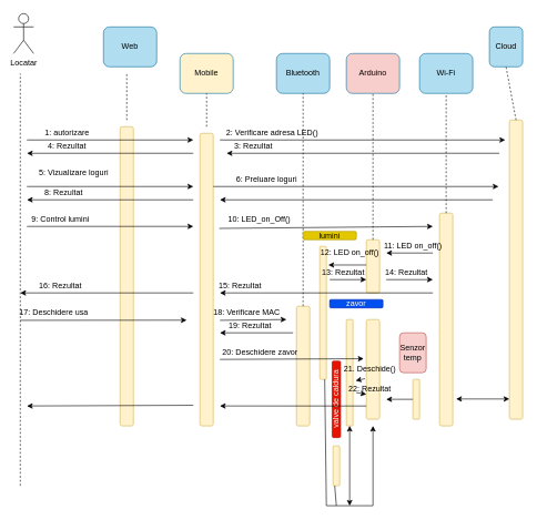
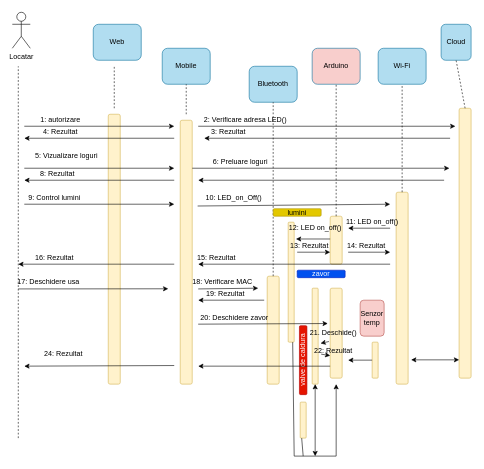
  <mxCell id="0" />
  <mxCell id="1" parent="0" />
  <mxCell id="2" value="Web" style="rounded=1;whiteSpace=wrap;html=1;fillColor=#b1ddf0;strokeColor=#10739e;" vertex="1" parent="1"><mxGeometry x="155" y="40" width="80" height="60" as="geometry" /></mxCell>
- <mxCell id="3" value="Mobile" style="rounded=1;whiteSpace=wrap;html=1;fillColor=#fff2cc;strokeColor=#10739e;" vertex="1" parent="1"><mxGeometry x="270" y="80" width="80" height="60" as="geometry" /></mxCell>
- <mxCell id="4" value="Bluetooth" style="rounded=1;whiteSpace=wrap;html=1;fillColor=#b1ddf0;strokeColor=#10739e;" vertex="1" parent="1"><mxGeometry x="415" y="80" width="80" height="60" as="geometry" /></mxCell>
+ <mxCell id="3" value="Mobile" style="rounded=1;whiteSpace=wrap;html=1;fillColor=#b1ddf0;strokeColor=#10739e;" vertex="1" parent="1"><mxGeometry x="270" y="80" width="80" height="60" as="geometry" /></mxCell>
+ <mxCell id="4" value="Bluetooth" style="rounded=1;whiteSpace=wrap;html=1;fillColor=#b1ddf0;strokeColor=#10739e;" vertex="1" parent="1"><mxGeometry x="415" y="110" width="80" height="60" as="geometry" /></mxCell>
  <mxCell id="5" value="Arduino" style="rounded=1;whiteSpace=wrap;html=1;fillColor=#f8cecc;strokeColor=#10739e;" vertex="1" parent="1"><mxGeometry x="520" y="80" width="80" height="60" as="geometry" /></mxCell>
  <mxCell id="6" value="Wi-Fi" style="rounded=1;whiteSpace=wrap;html=1;fillColor=#b1ddf0;strokeColor=#10739e;" vertex="1" parent="1"><mxGeometry x="630" y="80" width="80" height="60" as="geometry" /></mxCell>
  <mxCell id="7" value="Cloud" style="rounded=1;whiteSpace=wrap;html=1;fillColor=#b1ddf0;strokeColor=#10739e;" vertex="1" parent="1"><mxGeometry x="735" y="40" width="50" height="60" as="geometry" /></mxCell>
  <mxCell id="8" value="" style="rounded=1;whiteSpace=wrap;html=1;fillColor=#fff2cc;strokeColor=#d6b656;" vertex="1" parent="1"><mxGeometry x="180" y="190" width="20" height="450" as="geometry" /></mxCell>
  <mxCell id="9" value="" style="rounded=1;whiteSpace=wrap;html=1;fillColor=#fff2cc;strokeColor=#d6b656;" vertex="1" parent="1"><mxGeometry x="765" y="180" width="20" height="450" as="geometry" /></mxCell>
  <mxCell id="10" value="" style="endArrow=none;dashed=1;html=1;rounded=0;" edge="1" parent="1"><mxGeometry width="50" height="50" relative="1" as="geometry"><mxPoint x="190" y="180" as="sourcePoint" /><mxPoint x="190" y="110" as="targetPoint" /></mxGeometry></mxCell>
  <mxCell id="11" value="" style="rounded=1;whiteSpace=wrap;html=1;fillColor=#fff2cc;strokeColor=#d6b656;" vertex="1" parent="1"><mxGeometry x="300" y="200" width="20" height="440" as="geometry" /></mxCell>
  <mxCell id="12" value="" style="endArrow=none;dashed=1;html=1;rounded=0;entryX=0.5;entryY=1;entryDx=0;entryDy=0;exitX=0.5;exitY=0;exitDx=0;exitDy=0;" edge="1" parent="1" source="9" target="7"><mxGeometry width="50" height="50" relative="1" as="geometry"><mxPoint x="480" y="310" as="sourcePoint" /><mxPoint x="530" y="260" as="targetPoint" /></mxGeometry></mxCell>
  <mxCell id="13" value="" style="rounded=1;whiteSpace=wrap;html=1;fillColor=#fff2cc;strokeColor=#d6b656;" vertex="1" parent="1"><mxGeometry x="445" y="460" width="20" height="180" as="geometry" /></mxCell>
  <mxCell id="14" value="" style="rounded=1;whiteSpace=wrap;html=1;fillColor=#fff2cc;strokeColor=#d6b656;" vertex="1" parent="1"><mxGeometry x="550" y="360" width="20" height="80" as="geometry" /></mxCell>
  <mxCell id="15" value="" style="rounded=1;whiteSpace=wrap;html=1;fillColor=#fff2cc;strokeColor=#d6b656;" vertex="1" parent="1"><mxGeometry x="660" y="320" width="20" height="320" as="geometry" /></mxCell>
  <mxCell id="16" value="" style="rounded=1;whiteSpace=wrap;html=1;fillColor=#fff2cc;strokeColor=#d6b656;" vertex="1" parent="1"><mxGeometry x="620" y="570" width="10" height="60" as="geometry" /></mxCell>
  <mxCell id="17" value="Senzor temp" style="rounded=1;whiteSpace=wrap;html=1;fillColor=#f8cecc;strokeColor=#b85450;" vertex="1" parent="1"><mxGeometry x="600" y="500" width="40" height="60" as="geometry" /></mxCell>
  <mxCell id="18" value="" style="endArrow=classic;html=1;rounded=0;exitX=0;exitY=0.5;exitDx=0;exitDy=0;" edge="1" parent="1" source="16"><mxGeometry width="50" height="50" relative="1" as="geometry"><mxPoint x="480" y="510" as="sourcePoint" /><mxPoint x="580" y="600" as="targetPoint" /></mxGeometry></mxCell>
  <mxCell id="19" value="" style="endArrow=none;dashed=1;html=1;rounded=0;entryX=0.5;entryY=1;entryDx=0;entryDy=0;" edge="1" parent="1" source="15" target="6"><mxGeometry width="50" height="50" relative="1" as="geometry"><mxPoint x="480" y="510" as="sourcePoint" /><mxPoint x="530" y="460" as="targetPoint" /></mxGeometry></mxCell>
  <mxCell id="20" value="" style="endArrow=none;dashed=1;html=1;rounded=0;entryX=0.5;entryY=1;entryDx=0;entryDy=0;" edge="1" parent="1" source="14" target="5"><mxGeometry width="50" height="50" relative="1" as="geometry"><mxPoint x="480" y="510" as="sourcePoint" /><mxPoint x="530" y="460" as="targetPoint" /></mxGeometry></mxCell>
  <mxCell id="21" value="" style="endArrow=none;dashed=1;html=1;rounded=0;entryX=0.5;entryY=1;entryDx=0;entryDy=0;exitX=0.5;exitY=0;exitDx=0;exitDy=0;" edge="1" parent="1" source="13" target="4"><mxGeometry width="50" height="50" relative="1" as="geometry"><mxPoint x="470" y="360" as="sourcePoint" /><mxPoint x="530" y="460" as="targetPoint" /></mxGeometry></mxCell>
  <mxCell id="22" value="" style="rounded=1;whiteSpace=wrap;html=1;fillColor=#fff2cc;strokeColor=#d6b656;" vertex="1" parent="1"><mxGeometry x="480" y="370" width="10" height="200" as="geometry" /></mxCell>
  <mxCell id="23" value="" style="rounded=1;whiteSpace=wrap;html=1;fillColor=#fff2cc;strokeColor=#d6b656;" vertex="1" parent="1"><mxGeometry x="500" y="670" width="10" height="60" as="geometry" /></mxCell>
  <mxCell id="24" value="" style="rounded=1;whiteSpace=wrap;html=1;fillColor=#fff2cc;strokeColor=#d6b656;" vertex="1" parent="1"><mxGeometry x="520" y="480" width="10" height="160" as="geometry" /></mxCell>
  <mxCell id="25" value="" style="endArrow=classic;html=1;rounded=0;exitX=0.75;exitY=1;exitDx=0;exitDy=0;" edge="1" parent="1" source="22"><mxGeometry width="50" height="50" relative="1" as="geometry"><mxPoint x="490" y="650" as="sourcePoint" /><mxPoint x="560" y="640" as="targetPoint" /><Array as="points"><mxPoint x="490" y="760" /><mxPoint x="560" y="760" /></Array></mxGeometry></mxCell>
  <mxCell id="26" value="" style="endArrow=none;html=1;rounded=0;entryX=0.25;entryY=1;entryDx=0;entryDy=0;" edge="1" parent="1" target="23"><mxGeometry width="50" height="50" relative="1" as="geometry"><mxPoint x="505" y="760" as="sourcePoint" /><mxPoint x="530" y="360" as="targetPoint" /><Array as="points" /></mxGeometry></mxCell>
  <mxCell id="27" value="lumini" style="rounded=1;whiteSpace=wrap;html=1;rotation=0;fillColor=#e3c800;fontColor=#000000;strokeColor=#B09500;" vertex="1" parent="1"><mxGeometry x="455" y="347.5" width="80" height="12.5" as="geometry" /></mxCell>
  <mxCell id="28" value="valve de caldura" style="rounded=1;whiteSpace=wrap;html=1;rotation=-90;fillColor=#e51400;fontColor=#ffffff;strokeColor=#B20000;" vertex="1" parent="1"><mxGeometry x="447.5" y="593.75" width="115" height="12.5" as="geometry" /></mxCell>
  <mxCell id="29" value="zavor" style="rounded=1;whiteSpace=wrap;html=1;rotation=0;fillColor=#0050ef;fontColor=#ffffff;strokeColor=#001DBC;" vertex="1" parent="1"><mxGeometry x="495" y="450" width="80" height="12.5" as="geometry" /></mxCell>
  <mxCell id="30" value="" style="endArrow=classic;startArrow=classic;html=1;rounded=0;" edge="1" parent="1"><mxGeometry width="50" height="50" relative="1" as="geometry"><mxPoint x="765" y="599.5" as="sourcePoint" /><mxPoint x="685" y="599.5" as="targetPoint" /><Array as="points" /></mxGeometry></mxCell>
  <mxCell id="31" value="" style="endArrow=classic;startArrow=classic;html=1;rounded=0;entryX=0.5;entryY=1;entryDx=0;entryDy=0;" edge="1" parent="1" target="24"><mxGeometry width="50" height="50" relative="1" as="geometry"><mxPoint x="525" y="760" as="sourcePoint" /><mxPoint x="530" y="350" as="targetPoint" /></mxGeometry></mxCell>
  <mxCell id="32" value="Locatar" style="shape=umlActor;verticalLabelPosition=bottom;verticalAlign=top;html=1;outlineConnect=0;" vertex="1" parent="1"><mxGeometry x="20" y="20" width="30" height="60" as="geometry" /></mxCell>
  <mxCell id="33" value="" style="endArrow=none;dashed=1;html=1;rounded=0;" edge="1" parent="1"><mxGeometry width="50" height="50" relative="1" as="geometry"><mxPoint x="30" y="730" as="sourcePoint" /><mxPoint x="30" y="110" as="targetPoint" /></mxGeometry></mxCell>
  <mxCell id="34" value="" style="endArrow=classic;html=1;rounded=0;" edge="1" parent="1"><mxGeometry width="50" height="50" relative="1" as="geometry"><mxPoint x="40" y="210" as="sourcePoint" /><mxPoint x="290" y="210" as="targetPoint" /><Array as="points" /></mxGeometry></mxCell>
  <mxCell id="35" value="" style="endArrow=classic;html=1;rounded=0;" edge="1" parent="1"><mxGeometry width="50" height="50" relative="1" as="geometry"><mxPoint x="330" y="210" as="sourcePoint" /><mxPoint x="758.75" y="210" as="targetPoint" /></mxGeometry></mxCell>
  <mxCell id="36" value="1: autorizare" style="text;html=1;align=center;verticalAlign=middle;resizable=0;points=[];autosize=1;strokeColor=none;fillColor=none;" vertex="1" parent="1"><mxGeometry x="60" y="190" width="80" height="20" as="geometry" /></mxCell>
  <mxCell id="37" value="2: Verificare adresa LED()&amp;nbsp;" style="text;html=1;align=center;verticalAlign=middle;resizable=0;points=[];autosize=1;strokeColor=none;fillColor=none;" vertex="1" parent="1"><mxGeometry x="330" y="190" width="160" height="20" as="geometry" /></mxCell>
  <mxCell id="38" value="" style="endArrow=none;dashed=1;html=1;rounded=0;entryX=0.5;entryY=1;entryDx=0;entryDy=0;" edge="1" parent="1" target="3"><mxGeometry width="50" height="50" relative="1" as="geometry"><mxPoint x="310" y="190" as="sourcePoint" /><mxPoint x="340" y="150" as="targetPoint" /></mxGeometry></mxCell>
  <mxCell id="39" value="" style="endArrow=classic;html=1;rounded=0;" edge="1" parent="1"><mxGeometry width="50" height="50" relative="1" as="geometry"><mxPoint x="750" y="230" as="sourcePoint" /><mxPoint x="340" y="230" as="targetPoint" /></mxGeometry></mxCell>
  <mxCell id="40" value="3: Rezultat" style="text;html=1;align=center;verticalAlign=middle;resizable=0;points=[];autosize=1;strokeColor=none;fillColor=none;" vertex="1" parent="1"><mxGeometry x="345" y="210" width="70" height="20" as="geometry" /></mxCell>
  <mxCell id="41" value="" style="endArrow=classic;html=1;rounded=0;" edge="1" parent="1"><mxGeometry width="50" height="50" relative="1" as="geometry"><mxPoint x="290" y="230" as="sourcePoint" /><mxPoint x="40" y="230" as="targetPoint" /></mxGeometry></mxCell>
  <mxCell id="42" value="4: Rezultat" style="text;html=1;align=center;verticalAlign=middle;resizable=0;points=[];autosize=1;strokeColor=none;fillColor=none;" vertex="1" parent="1"><mxGeometry x="65" y="210" width="70" height="20" as="geometry" /></mxCell>
  <mxCell id="43" value="" style="endArrow=classic;html=1;rounded=0;" edge="1" parent="1"><mxGeometry width="50" height="50" relative="1" as="geometry"><mxPoint x="40" y="280" as="sourcePoint" /><mxPoint x="290" y="280" as="targetPoint" /></mxGeometry></mxCell>
  <mxCell id="44" value="5: Vizualizare loguri" style="text;html=1;align=center;verticalAlign=middle;resizable=0;points=[];autosize=1;strokeColor=none;fillColor=none;" vertex="1" parent="1"><mxGeometry x="50" y="250" width="120" height="20" as="geometry" /></mxCell>
  <mxCell id="45" value="" style="endArrow=classic;html=1;rounded=0;" edge="1" parent="1"><mxGeometry width="50" height="50" relative="1" as="geometry"><mxPoint x="320" y="280" as="sourcePoint" /><mxPoint x="748.75" y="280" as="targetPoint" /></mxGeometry></mxCell>
  <mxCell id="46" value="6: Preluare loguri" style="text;html=1;align=center;verticalAlign=middle;resizable=0;points=[];autosize=1;strokeColor=none;fillColor=none;" vertex="1" parent="1"><mxGeometry x="345" y="260" width="110" height="20" as="geometry" /></mxCell>
  <mxCell id="47" value="" style="endArrow=classic;html=1;rounded=0;" edge="1" parent="1"><mxGeometry width="50" height="50" relative="1" as="geometry"><mxPoint x="740" y="300" as="sourcePoint" /><mxPoint x="330" y="300" as="targetPoint" /></mxGeometry></mxCell>
  <mxCell id="48" value="" style="endArrow=classic;html=1;rounded=0;" edge="1" parent="1"><mxGeometry width="50" height="50" relative="1" as="geometry"><mxPoint x="290" y="300" as="sourcePoint" /><mxPoint x="40" y="300" as="targetPoint" /></mxGeometry></mxCell>
  <mxCell id="49" value="8: Rezultat" style="text;html=1;align=center;verticalAlign=middle;resizable=0;points=[];autosize=1;strokeColor=none;fillColor=none;" vertex="1" parent="1"><mxGeometry x="60" y="280" width="70" height="20" as="geometry" /></mxCell>
  <mxCell id="50" value="" style="endArrow=classic;html=1;rounded=0;" edge="1" parent="1"><mxGeometry width="50" height="50" relative="1" as="geometry"><mxPoint x="40" y="340" as="sourcePoint" /><mxPoint x="290" y="340" as="targetPoint" /></mxGeometry></mxCell>
  <mxCell id="51" value="9: Control lumini" style="text;html=1;align=center;verticalAlign=middle;resizable=0;points=[];autosize=1;strokeColor=none;fillColor=none;" vertex="1" parent="1"><mxGeometry x="40" y="320" width="100" height="20" as="geometry" /></mxCell>
  <mxCell id="52" value="10: LED_on_Off()" style="text;html=1;align=center;verticalAlign=middle;resizable=0;points=[];autosize=1;strokeColor=none;fillColor=none;" vertex="1" parent="1"><mxGeometry x="333.75" y="320" width="110" height="20" as="geometry" /></mxCell>
  <mxCell id="53" value="" style="endArrow=classic;html=1;rounded=0;" edge="1" parent="1"><mxGeometry width="50" height="50" relative="1" as="geometry"><mxPoint x="650" y="380" as="sourcePoint" /><mxPoint x="580" y="380" as="targetPoint" /></mxGeometry></mxCell>
  <mxCell id="54" value="11: LED on_off()" style="text;html=1;align=center;verticalAlign=middle;resizable=0;points=[];autosize=1;strokeColor=none;fillColor=none;" vertex="1" parent="1"><mxGeometry x="570" y="360" width="100" height="20" as="geometry" /></mxCell>
  <mxCell id="55" value="12: LED on_off()" style="text;html=1;align=center;verticalAlign=middle;resizable=0;points=[];autosize=1;strokeColor=none;fillColor=none;" vertex="1" parent="1"><mxGeometry x="475" y="370" width="100" height="20" as="geometry" /></mxCell>
  <mxCell id="56" value="" style="endArrow=classic;html=1;rounded=0;entryX=1.3;entryY=0.14;entryDx=0;entryDy=0;entryPerimeter=0;" edge="1" parent="1" target="22"><mxGeometry width="50" height="50" relative="1" as="geometry"><mxPoint x="550" y="398" as="sourcePoint" /><mxPoint x="550" y="400" as="targetPoint" /></mxGeometry></mxCell>
  <mxCell id="57" value="" style="endArrow=classic;html=1;rounded=0;exitX=-0.043;exitY=1.15;exitDx=0;exitDy=0;exitPerimeter=0;" edge="1" parent="1" source="52"><mxGeometry width="50" height="50" relative="1" as="geometry"><mxPoint x="390" y="430" as="sourcePoint" /><mxPoint x="650" y="340" as="targetPoint" /></mxGeometry></mxCell>
  <mxCell id="58" value="" style="endArrow=classic;html=1;rounded=0;entryX=0;entryY=0.75;entryDx=0;entryDy=0;" edge="1" parent="1" target="14"><mxGeometry width="50" height="50" relative="1" as="geometry"><mxPoint x="495" y="420" as="sourcePoint" /><mxPoint x="545" y="370" as="targetPoint" /></mxGeometry></mxCell>
  <mxCell id="59" value="13: Rezultat" style="text;html=1;align=center;verticalAlign=middle;resizable=0;points=[];autosize=1;strokeColor=none;fillColor=none;" vertex="1" parent="1"><mxGeometry x="475" y="400" width="80" height="20" as="geometry" /></mxCell>
  <mxCell id="60" value="" style="endArrow=classic;html=1;rounded=0;" edge="1" parent="1"><mxGeometry width="50" height="50" relative="1" as="geometry"><mxPoint x="580" y="420" as="sourcePoint" /><mxPoint x="650" y="420" as="targetPoint" /></mxGeometry></mxCell>
  <mxCell id="61" value="14: Rezultat" style="text;html=1;align=center;verticalAlign=middle;resizable=0;points=[];autosize=1;strokeColor=none;fillColor=none;" vertex="1" parent="1"><mxGeometry x="570" y="400" width="80" height="20" as="geometry" /></mxCell>
  <mxCell id="62" value="" style="endArrow=classic;html=1;rounded=0;" edge="1" parent="1"><mxGeometry width="50" height="50" relative="1" as="geometry"><mxPoint x="650" y="440" as="sourcePoint" /><mxPoint x="330" y="440" as="targetPoint" /></mxGeometry></mxCell>
  <mxCell id="63" value="15: Rezultat" style="text;html=1;align=center;verticalAlign=middle;resizable=0;points=[];autosize=1;strokeColor=none;fillColor=none;" vertex="1" parent="1"><mxGeometry x="320" y="420" width="80" height="20" as="geometry" /></mxCell>
  <mxCell id="64" value="" style="endArrow=classic;html=1;rounded=0;" edge="1" parent="1"><mxGeometry width="50" height="50" relative="1" as="geometry"><mxPoint x="290" y="440" as="sourcePoint" /><mxPoint x="30" y="440" as="targetPoint" /></mxGeometry></mxCell>
  <mxCell id="65" value="16: Rezultat" style="text;html=1;align=center;verticalAlign=middle;resizable=0;points=[];autosize=1;strokeColor=none;fillColor=none;" vertex="1" parent="1"><mxGeometry x="50" y="420" width="80" height="20" as="geometry" /></mxCell>
  <mxCell id="66" value="" style="endArrow=classic;html=1;rounded=0;" edge="1" parent="1"><mxGeometry width="50" height="50" relative="1" as="geometry"><mxPoint x="30" y="481.25" as="sourcePoint" /><mxPoint x="280" y="481" as="targetPoint" /></mxGeometry></mxCell>
  <mxCell id="67" value="17: Deschidere usa" style="text;html=1;align=center;verticalAlign=middle;resizable=0;points=[];autosize=1;strokeColor=none;fillColor=none;" vertex="1" parent="1"><mxGeometry x="20" y="460" width="120" height="20" as="geometry" /></mxCell>
  <mxCell id="68" value="" style="endArrow=classic;html=1;rounded=0;" edge="1" parent="1"><mxGeometry width="50" height="50" relative="1" as="geometry"><mxPoint x="330" y="481.25" as="sourcePoint" /><mxPoint x="430" y="480" as="targetPoint" /></mxGeometry></mxCell>
  <mxCell id="69" value="18: Verificare MAC" style="text;html=1;align=center;verticalAlign=middle;resizable=0;points=[];autosize=1;strokeColor=none;fillColor=none;" vertex="1" parent="1"><mxGeometry x="310" y="460" width="120" height="20" as="geometry" /></mxCell>
  <mxCell id="70" value="" style="endArrow=classic;html=1;rounded=0;" edge="1" parent="1"><mxGeometry width="50" height="50" relative="1" as="geometry"><mxPoint x="440" y="500" as="sourcePoint" /><mxPoint x="330" y="500" as="targetPoint" /></mxGeometry></mxCell>
  <mxCell id="71" value="19: Rezultat" style="text;html=1;align=center;verticalAlign=middle;resizable=0;points=[];autosize=1;strokeColor=none;fillColor=none;" vertex="1" parent="1"><mxGeometry x="335" y="480" width="80" height="20" as="geometry" /></mxCell>
  <mxCell id="72" value="20: Deschidere zavor" style="text;html=1;align=center;verticalAlign=middle;resizable=0;points=[];autosize=1;strokeColor=none;fillColor=none;" vertex="1" parent="1"><mxGeometry x="325" y="520" width="130" height="20" as="geometry" /></mxCell>
  <mxCell id="73" value="" style="rounded=1;whiteSpace=wrap;html=1;fillColor=#fff2cc;strokeColor=#d6b656;" vertex="1" parent="1"><mxGeometry x="550" y="480" width="20" height="150" as="geometry" /></mxCell>
  <mxCell id="74" value="" style="endArrow=classic;html=1;rounded=0;entryX=0;entryY=0.75;entryDx=0;entryDy=0;" edge="1" parent="1" target="73"><mxGeometry width="50" height="50" relative="1" as="geometry"><mxPoint x="535" y="590" as="sourcePoint" /><mxPoint x="585" y="540" as="targetPoint" /></mxGeometry></mxCell>
  <mxCell id="75" value="" style="endArrow=classic;html=1;rounded=0;entryX=-0.2;entryY=0.393;entryDx=0;entryDy=0;entryPerimeter=0;" edge="1" parent="1" target="73"><mxGeometry width="50" height="50" relative="1" as="geometry"><mxPoint x="330" y="540" as="sourcePoint" /><mxPoint x="540" y="540" as="targetPoint" /></mxGeometry></mxCell>
  <mxCell id="76" value="" style="endArrow=classic;html=1;rounded=0;exitX=-0.1;exitY=0.593;exitDx=0;exitDy=0;exitPerimeter=0;entryX=1.4;entryY=0.575;entryDx=0;entryDy=0;entryPerimeter=0;" edge="1" parent="1" source="73" target="24"><mxGeometry width="50" height="50" relative="1" as="geometry"><mxPoint x="390" y="430" as="sourcePoint" /><mxPoint x="440" y="380" as="targetPoint" /></mxGeometry></mxCell>
  <mxCell id="77" value="21. Deschide()" style="text;html=1;align=center;verticalAlign=middle;resizable=0;points=[];autosize=1;strokeColor=none;fillColor=none;" vertex="1" parent="1"><mxGeometry x="510" y="545" width="90" height="20" as="geometry" /></mxCell>
  <mxCell id="78" value="22: Rezultat" style="text;html=1;align=center;verticalAlign=middle;resizable=0;points=[];autosize=1;strokeColor=none;fillColor=none;" vertex="1" parent="1"><mxGeometry x="515" y="573.75" width="80" height="20" as="geometry" /></mxCell>
  <mxCell id="79" value="" style="endArrow=classic;html=1;rounded=0;exitX=0;exitY=0.867;exitDx=0;exitDy=0;exitPerimeter=0;" edge="1" parent="1" source="73"><mxGeometry width="50" height="50" relative="1" as="geometry"><mxPoint x="393.75" y="650" as="sourcePoint" /><mxPoint x="330" y="610" as="targetPoint" /></mxGeometry></mxCell>
  <mxCell id="80" value="" style="endArrow=classic;html=1;rounded=0;" edge="1" parent="1"><mxGeometry width="50" height="50" relative="1" as="geometry"><mxPoint x="290" y="609" as="sourcePoint" /><mxPoint x="40" y="610" as="targetPoint" /></mxGeometry></mxCell>
+ <mxCell id="81" value="24: Rezultat" style="text;html=1;align=center;verticalAlign=middle;resizable=0;points=[];autosize=1;strokeColor=none;fillColor=none;" vertex="1" parent="1"><mxGeometry x="65" y="580" width="80" height="20" as="geometry" /></mxCell>
